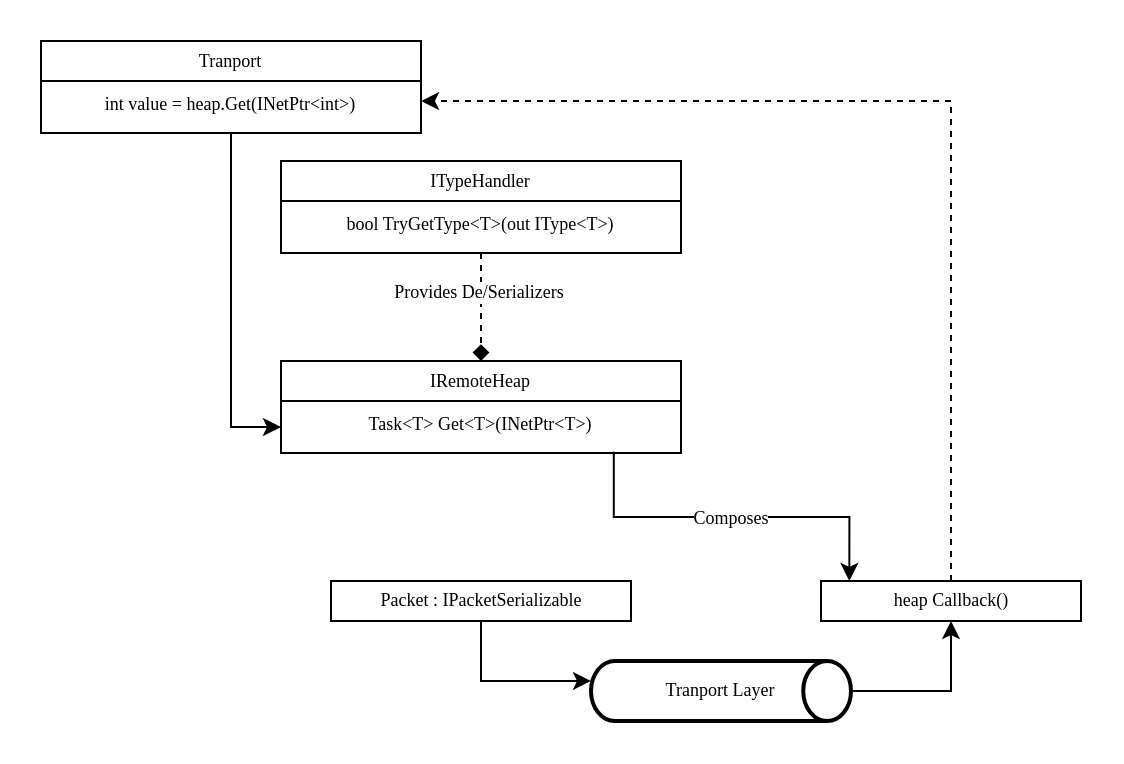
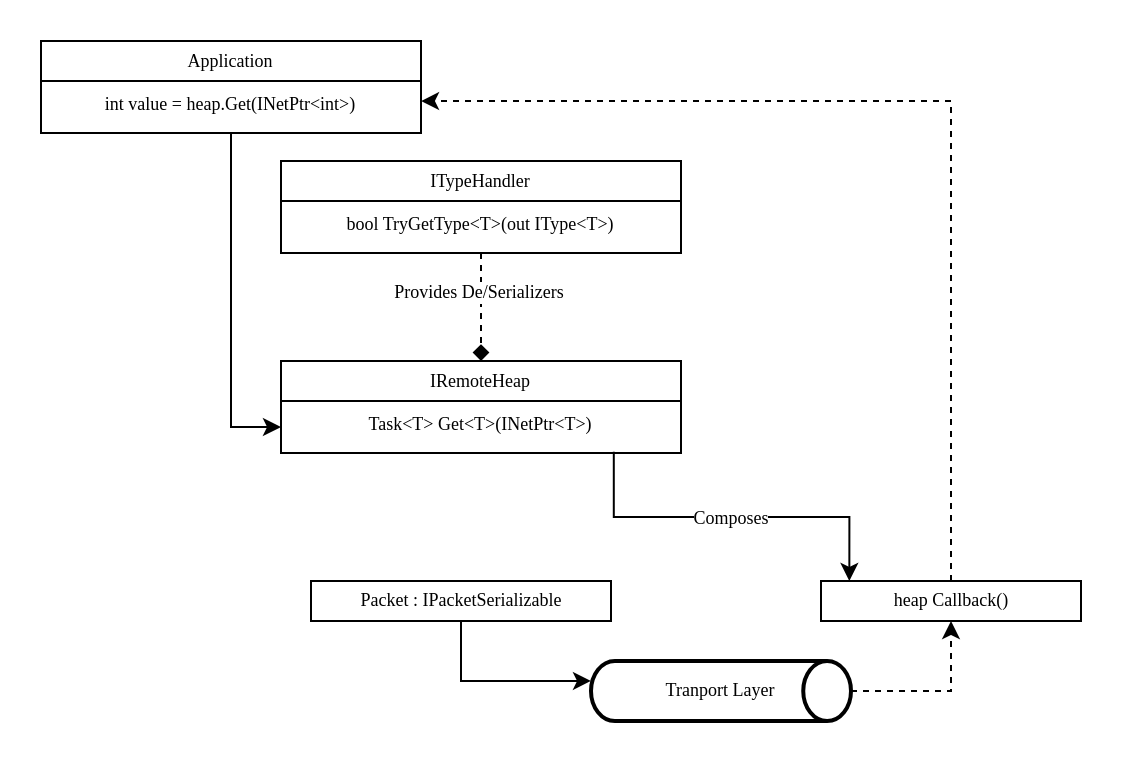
  <mxCell id="0" />
  <mxCell id="1" parent="0" />
  <mxCell id="2" value="IRemoteHeap" style="swimlane;fontStyle=0;childLayout=stackLayout;horizontal=1;startSize=20;fillColor=none;horizontalStack=0;resizeParent=1;resizeParentMax=0;resizeLast=0;collapsible=1;marginBottom=0;fontFamily=Comic Mono;fontSize=9;" vertex="1" parent="1"><mxGeometry x="140" y="180" width="200" height="46" as="geometry" /></mxCell>
  <mxCell id="3" value="Task&lt;T&gt; Get&lt;T&gt;(INetPtr&lt;T&gt;)" style="text;strokeColor=none;fillColor=none;align=center;verticalAlign=top;spacingLeft=4;spacingRight=4;overflow=hidden;rotatable=0;points=[[0,0.5],[1,0.5]];portConstraint=eastwest;fontFamily=Comic Mono;fontSize=9;" vertex="1" parent="2"><mxGeometry y="20" width="200" height="26" as="geometry" /></mxCell>
  <mxCell id="4" value="" style="edgeStyle=orthogonalEdgeStyle;rounded=0;orthogonalLoop=1;jettySize=auto;html=1;fontFamily=Comic Mono;fontSize=9;" edge="1" parent="1" source="5" target="3"><mxGeometry relative="1" as="geometry" /></mxCell>
- <mxCell id="5" value="Tranport" style="swimlane;fontStyle=0;childLayout=stackLayout;horizontal=1;startSize=20;fillColor=none;horizontalStack=0;resizeParent=1;resizeParentMax=0;resizeLast=0;collapsible=1;marginBottom=0;fontFamily=Comic Mono;fontSize=9;" vertex="1" parent="1"><mxGeometry x="20" y="20" width="190" height="46" as="geometry" /></mxCell>
+ <mxCell id="5" value="Application" style="swimlane;fontStyle=0;childLayout=stackLayout;horizontal=1;startSize=20;fillColor=none;horizontalStack=0;resizeParent=1;resizeParentMax=0;resizeLast=0;collapsible=1;marginBottom=0;fontFamily=Comic Mono;fontSize=9;" vertex="1" parent="1"><mxGeometry x="20" y="20" width="190" height="46" as="geometry" /></mxCell>
  <mxCell id="6" value="int value = heap.Get(INetPtr&lt;int&gt;)" style="text;strokeColor=none;fillColor=none;align=center;verticalAlign=top;spacingLeft=4;spacingRight=4;overflow=hidden;rotatable=0;points=[[0,0.5],[1,0.5]];portConstraint=eastwest;fontFamily=Comic Mono;fontSize=9;" vertex="1" parent="5"><mxGeometry y="20" width="190" height="26" as="geometry" /></mxCell>
  <mxCell id="7" value="" style="edgeStyle=orthogonalEdgeStyle;rounded=0;orthogonalLoop=1;jettySize=auto;html=1;dashed=1;fontFamily=Comic Mono;fontSize=9;entryX=0.5;entryY=0;entryDx=0;entryDy=0;endArrow=diamond;" edge="1" parent="1" source="9" target="2"><mxGeometry relative="1" as="geometry" /></mxCell>
  <mxCell id="8" value="Provides De/Serializers" style="edgeLabel;html=1;align=center;verticalAlign=middle;resizable=0;points=[];fontSize=9;fontFamily=Comic Mono;" vertex="1" connectable="0" parent="7"><mxGeometry x="-0.286" y="-2" relative="1" as="geometry"><mxPoint as="offset" /></mxGeometry></mxCell>
  <mxCell id="9" value="ITypeHandler" style="swimlane;fontStyle=0;childLayout=stackLayout;horizontal=1;startSize=20;fillColor=none;horizontalStack=0;resizeParent=1;resizeParentMax=0;resizeLast=0;collapsible=1;marginBottom=0;fontFamily=Comic Mono;fontSize=9;" vertex="1" parent="1"><mxGeometry x="140" y="80" width="200" height="46" as="geometry" /></mxCell>
  <mxCell id="10" value="bool TryGetType&lt;T&gt;(out IType&lt;T&gt;)" style="text;strokeColor=none;fillColor=none;align=center;verticalAlign=top;spacingLeft=4;spacingRight=4;overflow=hidden;rotatable=0;points=[[0,0.5],[1,0.5]];portConstraint=eastwest;fontFamily=Comic Mono;fontSize=9;" vertex="1" parent="9"><mxGeometry y="20" width="200" height="26" as="geometry" /></mxCell>
  <mxCell id="11" value="Tranport Layer" style="strokeWidth=2;html=1;shape=mxgraph.flowchart.direct_data;whiteSpace=wrap;fontFamily=Comic Mono;fontSize=9;align=center;" vertex="1" parent="1"><mxGeometry x="295" y="330" width="130" height="30" as="geometry" /></mxCell>
  <mxCell id="12" value="" style="edgeStyle=orthogonalEdgeStyle;rounded=0;orthogonalLoop=1;jettySize=auto;html=1;fontFamily=Comic Mono;fontSize=9;entryX=0;entryY=0.333;entryDx=0;entryDy=0;entryPerimeter=0;" edge="1" parent="1" source="13" target="11"><mxGeometry relative="1" as="geometry"><mxPoint x="290" y="250" as="targetPoint" /></mxGeometry></mxCell>
- <mxCell id="13" value="Packet : IPacketSerializable" style="html=1;fontFamily=Comic Mono;fontSize=9;align=center;" vertex="1" parent="1"><mxGeometry x="165" y="290" width="150" height="20" as="geometry" /></mxCell>
- <mxCell id="14" value="" style="edgeStyle=orthogonalEdgeStyle;rounded=0;orthogonalLoop=1;jettySize=auto;html=1;fontFamily=Comic Mono;fontSize=9;exitX=1;exitY=0.5;exitDx=0;exitDy=0;exitPerimeter=0;dashed=0;" edge="1" parent="1" source="11" target="16"><mxGeometry relative="1" as="geometry"><mxPoint x="480" y="250" as="sourcePoint" /></mxGeometry></mxCell>
+ <mxCell id="13" value="Packet : IPacketSerializable" style="html=1;fontFamily=Comic Mono;fontSize=9;align=center;" vertex="1" parent="1"><mxGeometry x="155" y="290" width="150" height="20" as="geometry" /></mxCell>
+ <mxCell id="14" value="" style="edgeStyle=orthogonalEdgeStyle;rounded=0;orthogonalLoop=1;jettySize=auto;html=1;fontFamily=Comic Mono;fontSize=9;exitX=1;exitY=0.5;exitDx=0;exitDy=0;exitPerimeter=0;dashed=1;" edge="1" parent="1" source="11" target="16"><mxGeometry relative="1" as="geometry"><mxPoint x="480" y="250" as="sourcePoint" /></mxGeometry></mxCell>
  <mxCell id="15" value="" style="edgeStyle=orthogonalEdgeStyle;rounded=0;orthogonalLoop=1;jettySize=auto;html=1;dashed=1;fontFamily=Comic Mono;fontSize=9;entryX=1;entryY=0.385;entryDx=0;entryDy=0;entryPerimeter=0;" edge="1" parent="1" source="16" target="6"><mxGeometry relative="1" as="geometry"><mxPoint x="650" y="40" as="targetPoint" /><Array as="points"><mxPoint x="475" y="50" /></Array></mxGeometry></mxCell>
  <mxCell id="16" value="heap Callback()" style="html=1;fontFamily=Comic Mono;fontSize=9;align=center;" vertex="1" parent="1"><mxGeometry x="410" y="290" width="130" height="20" as="geometry" /></mxCell>
  <mxCell id="17" value="" style="endArrow=classic;html=1;rounded=0;fontFamily=Comic Mono;fontSize=9;edgeStyle=orthogonalEdgeStyle;exitX=0.832;exitY=0.977;exitDx=0;exitDy=0;exitPerimeter=0;entryX=0.109;entryY=0;entryDx=0;entryDy=0;entryPerimeter=0;" edge="1" parent="1" source="3" target="16"><mxGeometry relative="1" as="geometry"><mxPoint x="290" y="180" as="sourcePoint" /><mxPoint x="390" y="180" as="targetPoint" /></mxGeometry></mxCell>
  <mxCell id="18" value="Composes" style="edgeLabel;resizable=0;html=1;align=center;verticalAlign=middle;fontFamily=Comic Mono;fontSize=9;" connectable="0" vertex="1" parent="17"><mxGeometry relative="1" as="geometry" /></mxCell>
